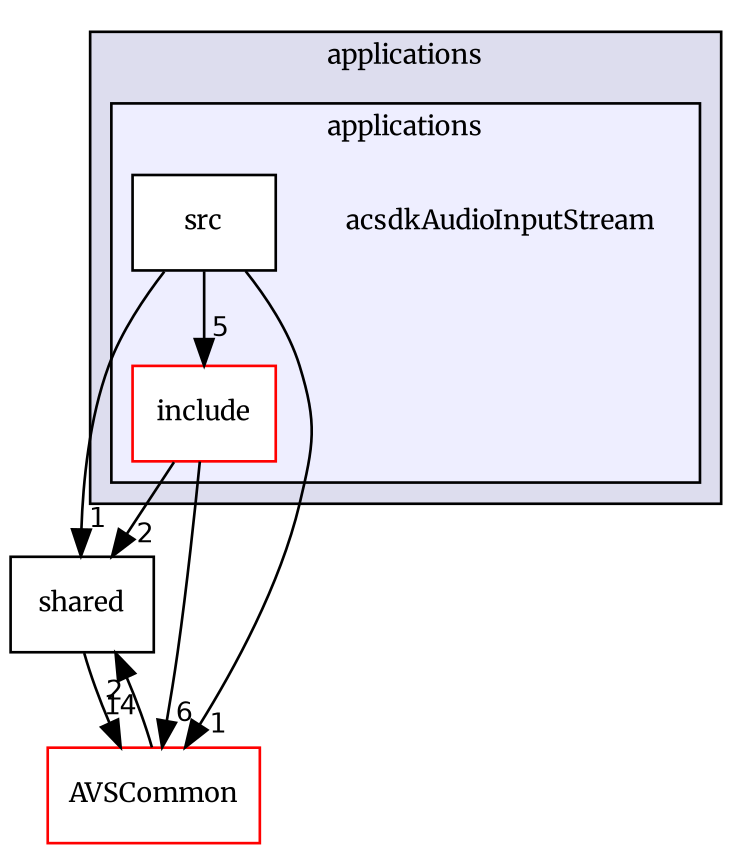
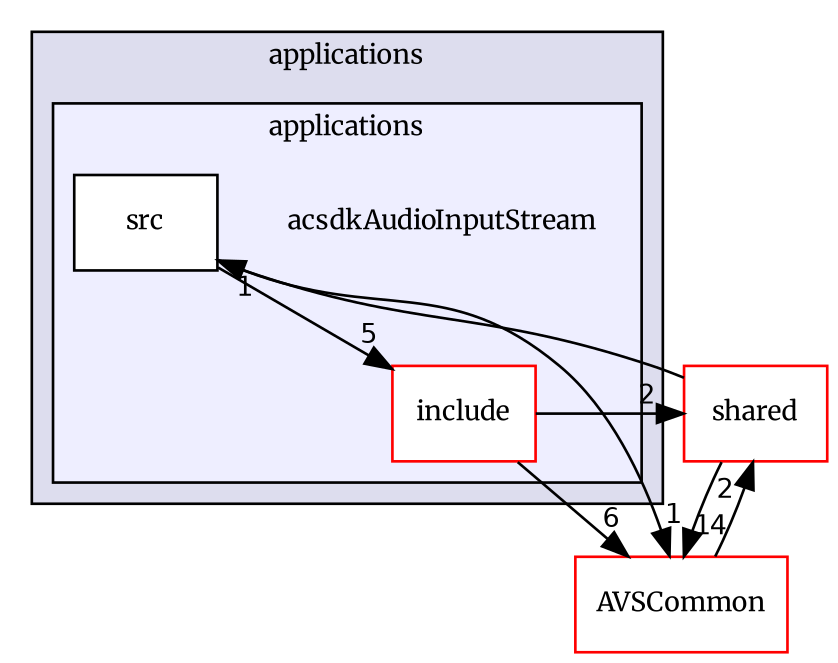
  digraph {
    compound=true
    fontname=Merriweather
    node [fontname=Merriweather fontsize=10 shape=box color=red fillcolor=white style=filled]
    edge [headlabel=2 labeldistance=1.5 labelfontname=Helvetica labelfontsize=10 fontname=Merriweather]
    n1 [label=acsdkAudioInputStream shape=plaintext color="" fillcolor="" style=""]
    n2 [label=include]
    n3 [color=black label=src]
-   n4 [color=black label=shared]
+   n4 [label=shared]
    n5 [label=AVSCommon]
    subgraph cluster_1 {
      bgcolor="#ddddee"
      fontsize=10
      label=applications
      pencolor=black
      subgraph cluster_2 {
        bgcolor="#eeeeff"
        fontsize=10
        pencolor=black
        n1
        n2
        n3
      }
    }
    n2 -> n4
    n2 -> n5 [headlabel=6]
    n3 -> n2 [headlabel=5]
-   n3 -> n4 [headlabel=1]
+   n4 -> n3 [headlabel=1]
    n3 -> n5 [headlabel=1]
    n4 -> n5 [headlabel=14]
    n5 -> n4
  }
